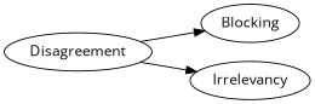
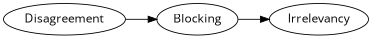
  digraph {
    fontname="Open Sans"
    rankdir=LR
    node [fontname="Open Sans"]
    edge [fontname="Open Sans"]
    Disagreement
    Blocking
    Irrelevancy
    Disagreement -> Blocking
-   Disagreement -> Irrelevancy
+   Blocking -> Irrelevancy
  }
